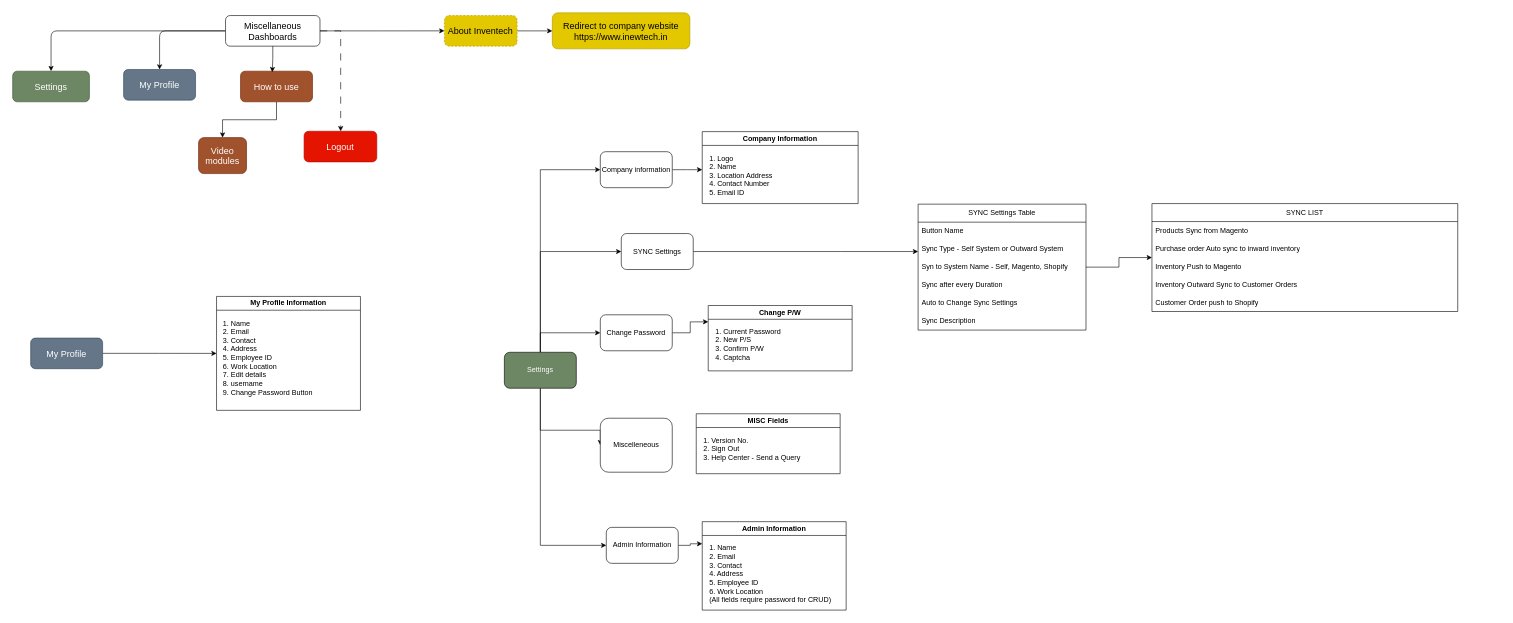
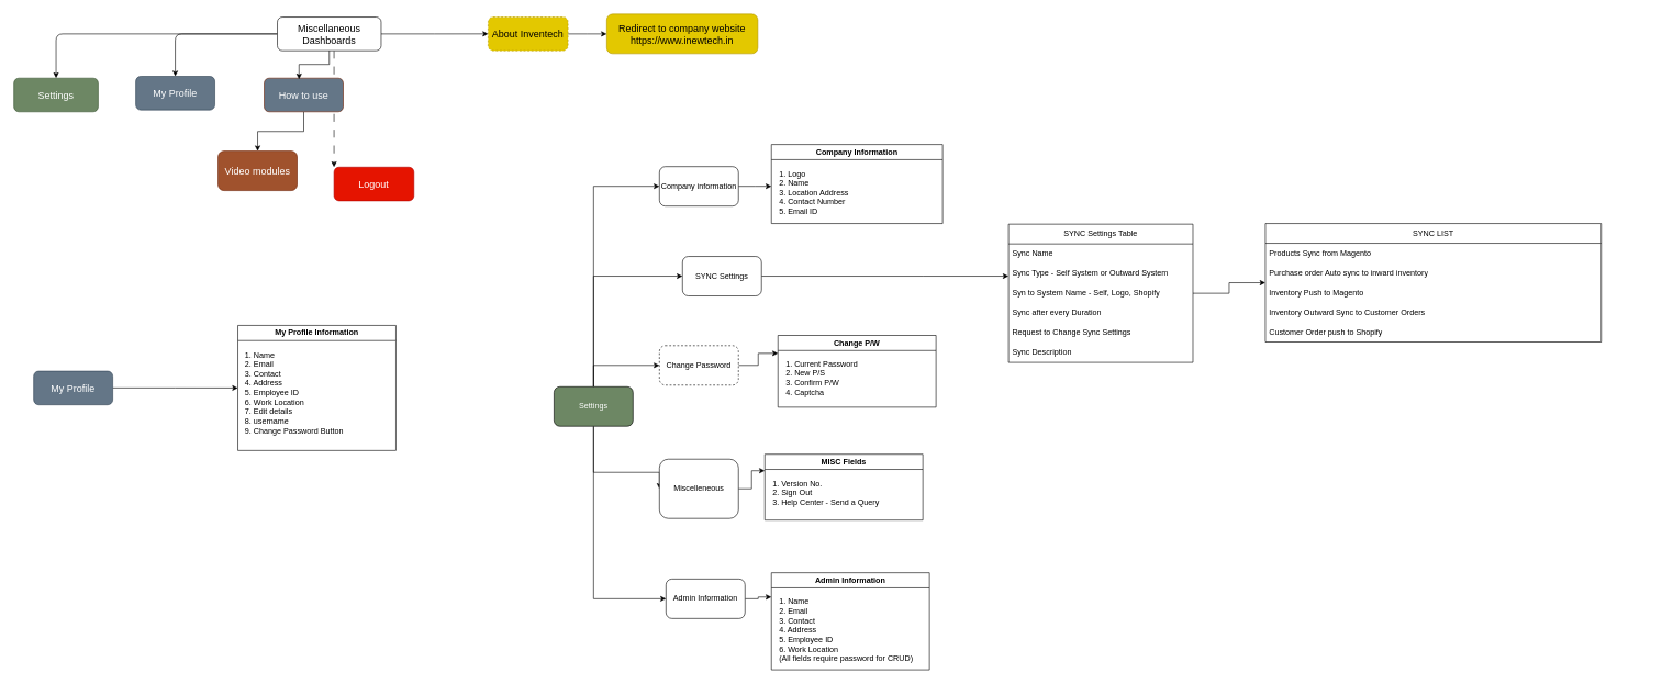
  <mxCell id="0" />
  <mxCell id="1" parent="0" />
  <mxCell id="2" style="edgeStyle=orthogonalEdgeStyle;rounded=0;orthogonalLoop=1;jettySize=auto;html=1;entryX=0;entryY=0.5;entryDx=0;entryDy=0;" parent="1" source="7" target="21" edge="1"><mxGeometry relative="1" as="geometry"><Array as="points"><mxPoint x="900" y="283" /></Array></mxGeometry></mxCell>
  <mxCell id="3" style="edgeStyle=orthogonalEdgeStyle;rounded=0;orthogonalLoop=1;jettySize=auto;html=1;entryX=0;entryY=0.5;entryDx=0;entryDy=0;" parent="1" source="7" target="9" edge="1"><mxGeometry relative="1" as="geometry"><Array as="points"><mxPoint x="900" y="555" /><mxPoint x="1000" y="555" /></Array></mxGeometry></mxCell>
  <mxCell id="4" style="edgeStyle=orthogonalEdgeStyle;rounded=0;orthogonalLoop=1;jettySize=auto;html=1;entryX=0;entryY=0.5;entryDx=0;entryDy=0;" parent="1" source="7" target="13" edge="1"><mxGeometry relative="1" as="geometry"><Array as="points"><mxPoint x="900" y="717" /></Array></mxGeometry></mxCell>
  <mxCell id="5" style="edgeStyle=orthogonalEdgeStyle;rounded=0;orthogonalLoop=1;jettySize=auto;html=1;entryX=0;entryY=0.5;entryDx=0;entryDy=0;" parent="1" source="7" target="17" edge="1"><mxGeometry relative="1" as="geometry"><Array as="points"><mxPoint x="900" y="909" /></Array></mxGeometry></mxCell>
  <mxCell id="6" style="edgeStyle=orthogonalEdgeStyle;rounded=0;orthogonalLoop=1;jettySize=auto;html=1;entryX=0;entryY=0.5;entryDx=0;entryDy=0;" edge="1" parent="1" source="7" target="45"><mxGeometry relative="1" as="geometry"><Array as="points"><mxPoint x="900" y="419" /></Array></mxGeometry></mxCell>
  <mxCell id="7" value="&lt;font color=&quot;#ffffff&quot;&gt;Settings&lt;/font&gt;" style="rounded=1;whiteSpace=wrap;html=1;fillColor=#6d8764;" parent="1" vertex="1"><mxGeometry y="587" width="120" height="60" as="geometry" x="840" /></mxCell>
  <mxCell id="8" style="edgeStyle=orthogonalEdgeStyle;rounded=0;orthogonalLoop=1;jettySize=auto;html=1;entryX=0;entryY=0.25;entryDx=0;entryDy=0;" parent="1" source="9" target="10" edge="1"><mxGeometry relative="1" as="geometry" /></mxCell>
- <mxCell id="9" value="Change Password" style="rounded=1;whiteSpace=wrap;html=1;" parent="1" vertex="1"><mxGeometry x="1000" y="524.5" width="120" height="60" as="geometry" /></mxCell>
+ <mxCell id="9" value="Change Password" style="rounded=1;whiteSpace=wrap;html=1;dashed=1;" parent="1" vertex="1"><mxGeometry x="1000" y="524.5" width="120" height="60" as="geometry" /></mxCell>
  <mxCell id="10" value="Change P/W" style="swimlane;whiteSpace=wrap;html=1;" parent="1" vertex="1"><mxGeometry x="1180" y="509" width="240" height="109" as="geometry" /></mxCell>
  <mxCell id="11" value="1. Current Password&lt;br&gt;2. New P/S&lt;br&gt;3. Confirm P/W&lt;br&gt;4. Captcha" style="text;html=1;align=left;verticalAlign=top;resizable=0;points=[];autosize=1;strokeColor=none;fillColor=none;" parent="10" vertex="1"><mxGeometry x="10" y="30" width="130" height="70" as="geometry" /></mxCell>
+ <mxCell id="12" style="edgeStyle=orthogonalEdgeStyle;rounded=0;orthogonalLoop=1;jettySize=auto;html=1;entryX=0;entryY=0.25;entryDx=0;entryDy=0;" parent="1" source="13" target="14" edge="1"><mxGeometry relative="1" as="geometry" /></mxCell>
  <mxCell id="13" value="Miscelleneous" style="rounded=1;whiteSpace=wrap;html=1;" parent="1" vertex="1"><mxGeometry x="1000" y="697" width="120" height="90" as="geometry" /></mxCell>
  <mxCell id="14" value="MISC Fields" style="swimlane;whiteSpace=wrap;html=1;" parent="1" vertex="1"><mxGeometry x="1160" y="689.5" width="240" height="100" as="geometry" /></mxCell>
  <mxCell id="15" value="1. Version No.&lt;br&gt;2. Sign Out&lt;br&gt;3. Help Center - Send a Query" style="text;html=1;align=left;verticalAlign=top;resizable=0;points=[];autosize=1;strokeColor=none;fillColor=none;" parent="14" vertex="1"><mxGeometry x="10" y="30" width="190" height="60" as="geometry" /></mxCell>
  <mxCell id="16" style="edgeStyle=orthogonalEdgeStyle;rounded=0;orthogonalLoop=1;jettySize=auto;html=1;entryX=0;entryY=0.25;entryDx=0;entryDy=0;" parent="1" source="17" target="18" edge="1"><mxGeometry relative="1" as="geometry" /></mxCell>
  <mxCell id="17" value="Admin Information" style="rounded=1;whiteSpace=wrap;html=1;" parent="1" vertex="1"><mxGeometry x="1010" y="879" width="120" height="60" as="geometry" /></mxCell>
  <mxCell id="18" value="Admin Information" style="swimlane;whiteSpace=wrap;html=1;" parent="1" vertex="1"><mxGeometry x="1170" y="869.5" width="240" height="147.5" as="geometry" /></mxCell>
  <mxCell id="19" value="1. Name&lt;br&gt;2. Email&lt;br&gt;3. Contact&lt;br&gt;4. Address&lt;br&gt;5. Employee ID&lt;div&gt;6. Work Location&lt;br&gt;(All fields require password for CRUD)&lt;/div&gt;" style="text;html=1;align=left;verticalAlign=top;resizable=0;points=[];autosize=1;strokeColor=none;fillColor=none;" parent="18" vertex="1"><mxGeometry x="10" y="30" width="230" height="110" as="geometry" /></mxCell>
  <mxCell id="20" style="edgeStyle=orthogonalEdgeStyle;rounded=0;orthogonalLoop=1;jettySize=auto;html=1;" parent="1" source="21" edge="1"><mxGeometry relative="1" as="geometry"><mxPoint x="1170" y="282.5" as="targetPoint" /></mxGeometry></mxCell>
  <mxCell id="21" value="Company information" style="rounded=1;whiteSpace=wrap;html=1;" parent="1" vertex="1"><mxGeometry x="1000" y="252.5" width="120" height="60" as="geometry" /></mxCell>
  <mxCell id="22" value="Company Information" style="swimlane;whiteSpace=wrap;html=1;" parent="1" vertex="1"><mxGeometry x="1170" y="219" width="260" height="120" as="geometry" /></mxCell>
  <mxCell id="23" value="1. Logo&lt;br&gt;2. Name&lt;br&gt;3. Location Address&lt;div&gt;4. Contact Number&lt;/div&gt;&lt;div&gt;5. Email ID&lt;/div&gt;" style="text;html=1;align=left;verticalAlign=top;resizable=0;points=[];autosize=1;strokeColor=none;fillColor=none;" parent="22" vertex="1"><mxGeometry x="10" y="31" width="130" height="90" as="geometry" /></mxCell>
  <mxCell id="24" style="edgeStyle=orthogonalEdgeStyle;rounded=1;orthogonalLoop=1;jettySize=auto;html=1;" parent="1" source="28" target="29" edge="1"><mxGeometry relative="1" as="geometry" /></mxCell>
  <mxCell id="25" style="edgeStyle=orthogonalEdgeStyle;rounded=1;orthogonalLoop=1;jettySize=auto;html=1;" parent="1" source="28" target="30" edge="1"><mxGeometry relative="1" as="geometry"><Array as="points"><mxPoint x="265" y="51.42" /></Array></mxGeometry></mxCell>
  <mxCell id="26" style="edgeStyle=orthogonalEdgeStyle;rounded=0;orthogonalLoop=1;jettySize=auto;html=1;dashed=1;dashPattern=12 12;" parent="1" source="28" target="33" edge="1"><mxGeometry relative="1" as="geometry"><Array as="points"><mxPoint x="567" y="51.42" /></Array></mxGeometry></mxCell>
  <mxCell id="27" style="edgeStyle=orthogonalEdgeStyle;rounded=0;orthogonalLoop=1;jettySize=auto;html=1;entryX=0;entryY=0.5;entryDx=0;entryDy=0;" edge="1" parent="1" source="28" target="32"><mxGeometry relative="1" as="geometry" /></mxCell>
- <mxCell id="28" value="Miscellaneous Dashboards" style="rounded=1;whiteSpace=wrap;html=1;fontSize=15;" parent="1" vertex="1"><mxGeometry x="375" y="25.42" width="157.5" height="51.08" as="geometry" /></mxCell>
+ <mxCell id="28" value="Miscellaneous Dashboards" style="rounded=1;whiteSpace=wrap;html=1;fontSize=15;" parent="1" vertex="1"><mxGeometry x="420" y="25.42" width="157.5" height="51.08" as="geometry" /></mxCell>
  <mxCell id="29" value="Settings" style="rounded=1;whiteSpace=wrap;html=1;fontSize=15;fillColor=#6d8764;fontColor=#ffffff;strokeColor=#3A5431;" parent="1" vertex="1"><mxGeometry x="20" y="118.21" width="128" height="51.08" as="geometry" /></mxCell>
  <mxCell id="30" value="My Profile" style="rounded=1;whiteSpace=wrap;html=1;fontSize=15;fillColor=#647687;fontColor=#ffffff;strokeColor=#314354;" parent="1" vertex="1"><mxGeometry x="205" y="115.42" width="120" height="51.08" as="geometry" /></mxCell>
  <mxCell id="31" value="" style="edgeStyle=orthogonalEdgeStyle;rounded=0;orthogonalLoop=1;jettySize=auto;html=1;" parent="1" source="32" target="38" edge="1"><mxGeometry relative="1" as="geometry" /></mxCell>
  <mxCell id="32" value="About Inventech" style="rounded=1;whiteSpace=wrap;html=1;fontSize=15;fillColor=#e3c800;fontColor=#000000;strokeColor=#B09500;dashed=1;" parent="1" vertex="1"><mxGeometry x="740" y="25.42" width="121.25" height="51.08" as="geometry" /></mxCell>
- <mxCell id="33" value="Logout" style="rounded=1;whiteSpace=wrap;html=1;fontSize=15;fillColor=#e51400;fontColor=#ffffff;strokeColor=#B20000;" parent="1" vertex="1"><mxGeometry x="506" y="218.42" width="121.25" height="51.08" as="geometry" /></mxCell>
+ <mxCell id="33" value="Logout" style="rounded=1;whiteSpace=wrap;html=1;fontSize=15;fillColor=#e51400;fontColor=#ffffff;strokeColor=#B20000;" parent="1" vertex="1"><mxGeometry x="506" y="253.42" width="121.25" height="51.08" as="geometry" /></mxCell>
  <mxCell id="34" value="" style="edgeStyle=orthogonalEdgeStyle;rounded=0;orthogonalLoop=1;jettySize=auto;html=1;entryX=0;entryY=0.5;entryDx=0;entryDy=0;" parent="1" source="35" target="36" edge="1"><mxGeometry relative="1" as="geometry"><mxPoint x="248.75" y="588.87" as="targetPoint" /></mxGeometry></mxCell>
  <mxCell id="35" value="My Profile" style="rounded=1;whiteSpace=wrap;html=1;fontSize=15;fillColor=#647687;fontColor=#ffffff;strokeColor=#314354;" parent="1" vertex="1"><mxGeometry x="50" y="563.33" width="120" height="51.08" as="geometry" /></mxCell>
  <mxCell id="36" value="My Profile Information" style="swimlane;whiteSpace=wrap;html=1;" parent="1" vertex="1"><mxGeometry x="360" y="493.87" width="240" height="190" as="geometry" /></mxCell>
  <mxCell id="37" value="1. Name&lt;br&gt;2. Email&lt;br&gt;3. Contact&lt;br&gt;4. Address&lt;br&gt;5. Employee ID&lt;div&gt;6. Work Location&lt;br&gt;&lt;/div&gt;&lt;div&gt;7. Edit details&lt;/div&gt;&lt;div&gt;8. username&lt;/div&gt;&lt;div&gt;9. Change Password Button&lt;/div&gt;" style="text;html=1;align=left;verticalAlign=top;resizable=0;points=[];autosize=1;strokeColor=none;fillColor=none;" parent="36" vertex="1"><mxGeometry x="8.75" y="30.63" width="170" height="140" as="geometry" /></mxCell>
  <mxCell id="38" value="Redirect to company website&lt;br&gt;https://www.inewtech.in" style="whiteSpace=wrap;html=1;fontSize=15;fillColor=#e3c800;strokeColor=#B09500;fontColor=#000000;rounded=1;" parent="1" vertex="1"><mxGeometry x="920" y="20.96" width="229.38" height="60" as="geometry" /></mxCell>
  <mxCell id="39" value="" style="edgeStyle=orthogonalEdgeStyle;rounded=0;orthogonalLoop=1;jettySize=auto;html=1;" parent="1" source="40" target="42" edge="1"><mxGeometry relative="1" as="geometry" /></mxCell>
- <mxCell id="40" value="How to use" style="rounded=1;whiteSpace=wrap;html=1;fontSize=15;fillColor=#a0522d;fontColor=#ffffff;strokeColor=#6D1F00;" parent="1" vertex="1"><mxGeometry x="400" y="118.21" width="120" height="51.08" as="geometry" /></mxCell>
+ <mxCell id="40" value="How to use" style="rounded=1;whiteSpace=wrap;html=1;fontSize=15;fillColor=#647687;fontColor=#ffffff;strokeColor=#6D1F00;" parent="1" vertex="1"><mxGeometry x="400" y="118.21" width="120" height="51.08" as="geometry" /></mxCell>
  <mxCell id="41" style="edgeStyle=orthogonalEdgeStyle;rounded=0;orthogonalLoop=1;jettySize=auto;html=1;entryX=0.441;entryY=0.032;entryDx=0;entryDy=0;entryPerimeter=0;" parent="1" source="28" target="40" edge="1"><mxGeometry relative="1" as="geometry" /></mxCell>
- <mxCell id="42" value="Video modules" style="whiteSpace=wrap;html=1;fontSize=15;fillColor=#a0522d;strokeColor=#6D1F00;fontColor=#ffffff;rounded=1;" parent="1" vertex="1"><mxGeometry x="330" y="229" width="80" height="60" as="geometry" /></mxCell>
+ <mxCell id="42" value="Video modules" style="whiteSpace=wrap;html=1;fontSize=15;fillColor=#a0522d;strokeColor=#6D1F00;fontColor=#ffffff;rounded=1;" parent="1" vertex="1"><mxGeometry x="330" y="229" width="120" height="60" as="geometry" /></mxCell>
  <mxCell id="43" style="edgeStyle=orthogonalEdgeStyle;rounded=0;orthogonalLoop=1;jettySize=auto;html=1;entryX=0.5;entryY=0;entryDx=0;entryDy=0;" parent="1" edge="1"><mxGeometry relative="1" as="geometry"><mxPoint x="2500" y="292.471" as="sourcePoint" /></mxGeometry></mxCell>
  <mxCell id="44" style="edgeStyle=orthogonalEdgeStyle;rounded=0;orthogonalLoop=1;jettySize=auto;html=1;" edge="1" parent="1" source="45" target="47"><mxGeometry relative="1" as="geometry"><Array as="points"><mxPoint x="1400" y="419" /><mxPoint x="1400" y="419" /></Array></mxGeometry></mxCell>
  <mxCell id="45" value="SYNC Settings" style="rounded=1;whiteSpace=wrap;html=1;" vertex="1" parent="1"><mxGeometry x="1035" y="389" width="120" height="60" as="geometry" /></mxCell>
  <mxCell id="46" style="edgeStyle=orthogonalEdgeStyle;rounded=0;orthogonalLoop=1;jettySize=auto;html=1;" edge="1" parent="1" source="47" target="54"><mxGeometry relative="1" as="geometry" /></mxCell>
  <mxCell id="47" value="SYNC Settings Table" style="swimlane;fontStyle=0;childLayout=stackLayout;horizontal=1;startSize=30;horizontalStack=0;resizeParent=1;resizeParentMax=0;resizeLast=0;collapsible=1;marginBottom=0;whiteSpace=wrap;html=1;" vertex="1" parent="1"><mxGeometry x="1530" y="340" width="280" height="210" as="geometry" /></mxCell>
- <mxCell id="48" value="Button Name" style="text;strokeColor=none;fillColor=none;align=left;verticalAlign=middle;spacingLeft=4;spacingRight=4;overflow=hidden;points=[[0,0.5],[1,0.5]];portConstraint=eastwest;rotatable=0;whiteSpace=wrap;html=1;" vertex="1" parent="47"><mxGeometry y="30" width="280" height="30" as="geometry" /></mxCell>
+ <mxCell id="48" value="Sync Name" style="text;strokeColor=none;fillColor=none;align=left;verticalAlign=middle;spacingLeft=4;spacingRight=4;overflow=hidden;points=[[0,0.5],[1,0.5]];portConstraint=eastwest;rotatable=0;whiteSpace=wrap;html=1;" vertex="1" parent="47"><mxGeometry y="30" width="280" height="30" as="geometry" /></mxCell>
  <mxCell id="49" value="Sync Type - Self System or Outward System" style="text;strokeColor=none;fillColor=none;align=left;verticalAlign=middle;spacingLeft=4;spacingRight=4;overflow=hidden;points=[[0,0.5],[1,0.5]];portConstraint=eastwest;rotatable=0;whiteSpace=wrap;html=1;" vertex="1" parent="47"><mxGeometry y="60" width="280" height="30" as="geometry" /></mxCell>
- <mxCell id="50" value="Syn to System Name - Self, Magento, Shopify" style="text;strokeColor=none;fillColor=none;align=left;verticalAlign=middle;spacingLeft=4;spacingRight=4;overflow=hidden;points=[[0,0.5],[1,0.5]];portConstraint=eastwest;rotatable=0;whiteSpace=wrap;html=1;" vertex="1" parent="47"><mxGeometry y="90" width="280" height="30" as="geometry" /></mxCell>
+ <mxCell id="50" value="Syn to System Name - Self, Logo, Shopify" style="text;strokeColor=none;fillColor=none;align=left;verticalAlign=middle;spacingLeft=4;spacingRight=4;overflow=hidden;points=[[0,0.5],[1,0.5]];portConstraint=eastwest;rotatable=0;whiteSpace=wrap;html=1;" vertex="1" parent="47"><mxGeometry y="90" width="280" height="30" as="geometry" /></mxCell>
  <mxCell id="51" value="Sync after every Duration" style="text;strokeColor=none;fillColor=none;align=left;verticalAlign=middle;spacingLeft=4;spacingRight=4;overflow=hidden;points=[[0,0.5],[1,0.5]];portConstraint=eastwest;rotatable=0;whiteSpace=wrap;html=1;" vertex="1" parent="47"><mxGeometry y="120" width="280" height="30" as="geometry" /></mxCell>
- <mxCell id="52" value="Auto to Change Sync Settings" style="text;strokeColor=none;fillColor=none;align=left;verticalAlign=middle;spacingLeft=4;spacingRight=4;overflow=hidden;points=[[0,0.5],[1,0.5]];portConstraint=eastwest;rotatable=0;whiteSpace=wrap;html=1;" vertex="1" parent="47"><mxGeometry y="150" width="280" height="30" as="geometry" /></mxCell>
+ <mxCell id="52" value="Request to Change Sync Settings" style="text;strokeColor=none;fillColor=none;align=left;verticalAlign=middle;spacingLeft=4;spacingRight=4;overflow=hidden;points=[[0,0.5],[1,0.5]];portConstraint=eastwest;rotatable=0;whiteSpace=wrap;html=1;" vertex="1" parent="47"><mxGeometry y="150" width="280" height="30" as="geometry" /></mxCell>
  <mxCell id="53" value="Sync Description" style="text;strokeColor=none;fillColor=none;align=left;verticalAlign=middle;spacingLeft=4;spacingRight=4;overflow=hidden;points=[[0,0.5],[1,0.5]];portConstraint=eastwest;rotatable=0;whiteSpace=wrap;html=1;" vertex="1" parent="47"><mxGeometry y="180" width="280" height="30" as="geometry" /></mxCell>
  <mxCell id="54" value="SYNC LIST" style="swimlane;fontStyle=0;childLayout=stackLayout;horizontal=1;startSize=30;horizontalStack=0;resizeParent=1;resizeParentMax=0;resizeLast=0;collapsible=1;marginBottom=0;whiteSpace=wrap;html=1;" vertex="1" parent="1"><mxGeometry x="1920" y="339" width="510" height="180" as="geometry" /></mxCell>
  <mxCell id="55" value="Products Sync from Magento" style="text;strokeColor=none;fillColor=none;align=left;verticalAlign=middle;spacingLeft=4;spacingRight=4;overflow=hidden;points=[[0,0.5],[1,0.5]];portConstraint=eastwest;rotatable=0;whiteSpace=wrap;html=1;" vertex="1" parent="54"><mxGeometry y="30" width="510" height="30" as="geometry" /></mxCell>
  <mxCell id="56" value="Purchase order Auto sync to inward inventory" style="text;strokeColor=none;fillColor=none;align=left;verticalAlign=middle;spacingLeft=4;spacingRight=4;overflow=hidden;points=[[0,0.5],[1,0.5]];portConstraint=eastwest;rotatable=0;whiteSpace=wrap;html=1;" vertex="1" parent="54"><mxGeometry y="60" width="510" height="30" as="geometry" /></mxCell>
  <mxCell id="57" value="Inventory Push to Magento" style="text;strokeColor=none;fillColor=none;align=left;verticalAlign=middle;spacingLeft=4;spacingRight=4;overflow=hidden;points=[[0,0.5],[1,0.5]];portConstraint=eastwest;rotatable=0;whiteSpace=wrap;html=1;" vertex="1" parent="54"><mxGeometry y="90" width="510" height="30" as="geometry" /></mxCell>
  <mxCell id="58" value="Inventory Outward Sync to Customer Orders" style="text;strokeColor=none;fillColor=none;align=left;verticalAlign=middle;spacingLeft=4;spacingRight=4;overflow=hidden;points=[[0,0.5],[1,0.5]];portConstraint=eastwest;rotatable=0;whiteSpace=wrap;html=1;" vertex="1" parent="54"><mxGeometry y="120" width="510" height="30" as="geometry" /></mxCell>
  <mxCell id="59" value="Customer Order push to Shopify" style="text;strokeColor=none;fillColor=none;align=left;verticalAlign=middle;spacingLeft=4;spacingRight=4;overflow=hidden;points=[[0,0.5],[1,0.5]];portConstraint=eastwest;rotatable=0;whiteSpace=wrap;html=1;" vertex="1" parent="54"><mxGeometry y="150" width="510" height="30" as="geometry" /></mxCell>
